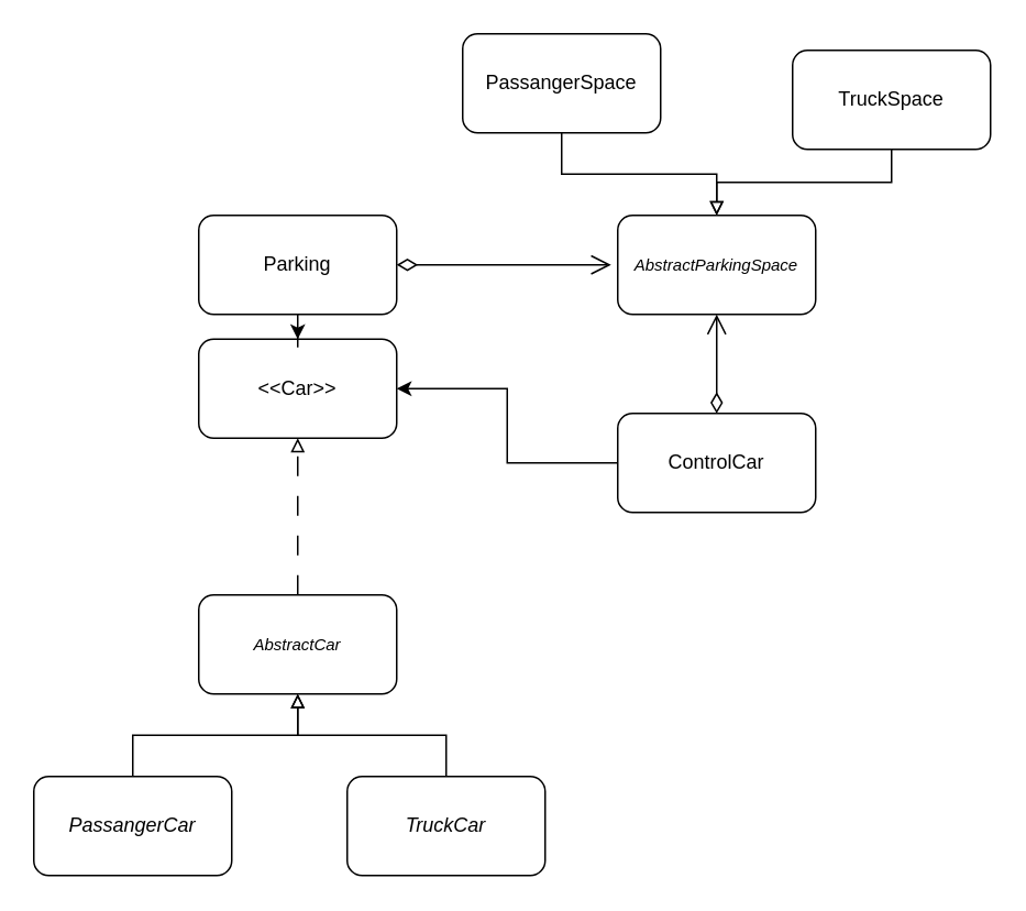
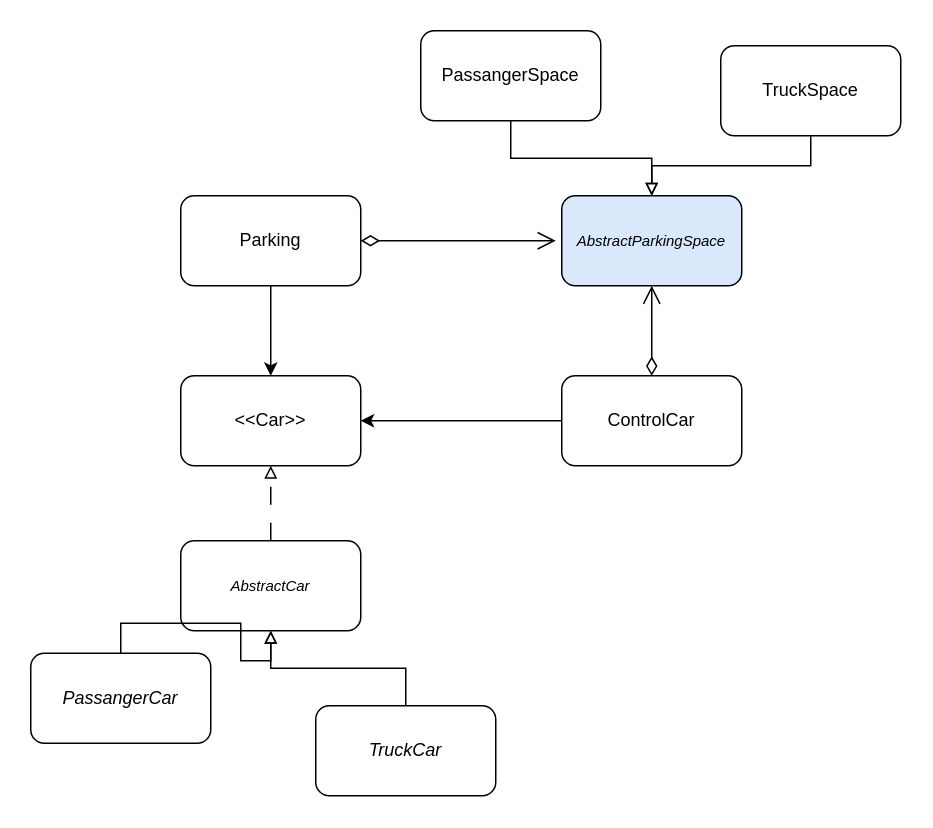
  <mxCell id="0" />
  <mxCell id="1" parent="0" />
- <mxCell id="2" value="&amp;lt;&amp;lt;Car&amp;gt;&amp;gt;" style="rounded=1;whiteSpace=wrap;html=1;" vertex="1" parent="1"><mxGeometry x="120" y="205" width="120" height="60" as="geometry" /></mxCell>
+ <mxCell id="2" value="&amp;lt;&amp;lt;Car&amp;gt;&amp;gt;" style="rounded=1;whiteSpace=wrap;html=1;" vertex="1" parent="1"><mxGeometry x="120" y="250" width="120" height="60" as="geometry" /></mxCell>
  <mxCell id="3" value="" style="edgeStyle=orthogonalEdgeStyle;rounded=0;orthogonalLoop=1;jettySize=auto;html=1;endArrow=block;endFill=0;dashed=1;dashPattern=12 12;" edge="1" parent="1" source="4" target="2"><mxGeometry relative="1" as="geometry" /></mxCell>
  <mxCell id="4" value="&lt;i&gt;&lt;font style=&quot;font-size: 10px;&quot;&gt;AbstractCar&lt;/font&gt;&lt;br&gt;&lt;/i&gt;" style="rounded=1;whiteSpace=wrap;html=1;" vertex="1" parent="1"><mxGeometry x="120" y="360" width="120" height="60" as="geometry" /></mxCell>
  <mxCell id="5" style="edgeStyle=orthogonalEdgeStyle;rounded=0;orthogonalLoop=1;jettySize=auto;html=1;exitX=0.5;exitY=0;exitDx=0;exitDy=0;endArrow=block;endFill=0;" edge="1" parent="1" source="6" target="4"><mxGeometry relative="1" as="geometry" /></mxCell>
- <mxCell id="6" value="&lt;i&gt;PassangerCar&lt;br&gt;&lt;/i&gt;" style="rounded=1;whiteSpace=wrap;html=1;" vertex="1" parent="1"><mxGeometry x="20" y="470" width="120" height="60" as="geometry" /></mxCell>
+ <mxCell id="6" value="&lt;i&gt;PassangerCar&lt;br&gt;&lt;/i&gt;" style="rounded=1;whiteSpace=wrap;html=1;" vertex="1" parent="1"><mxGeometry x="20" y="435" width="120" height="60" as="geometry" /></mxCell>
  <mxCell id="7" style="edgeStyle=orthogonalEdgeStyle;rounded=0;orthogonalLoop=1;jettySize=auto;html=1;exitX=0.5;exitY=0;exitDx=0;exitDy=0;entryX=0.5;entryY=1;entryDx=0;entryDy=0;endArrow=block;endFill=0;" edge="1" parent="1" source="8" target="4"><mxGeometry relative="1" as="geometry" /></mxCell>
  <mxCell id="8" value="&lt;i&gt;TruckCar&lt;br&gt;&lt;/i&gt;" style="rounded=1;whiteSpace=wrap;html=1;" vertex="1" parent="1"><mxGeometry x="210" y="470" width="120" height="60" as="geometry" /></mxCell>
  <mxCell id="9" style="edgeStyle=orthogonalEdgeStyle;rounded=0;orthogonalLoop=1;jettySize=auto;html=1;exitX=0;exitY=0.5;exitDx=0;exitDy=0;entryX=1;entryY=0.5;entryDx=0;entryDy=0;" edge="1" parent="1" source="11" target="2"><mxGeometry relative="1" as="geometry" /></mxCell>
  <mxCell id="10" value="" style="edgeStyle=orthogonalEdgeStyle;rounded=0;orthogonalLoop=1;jettySize=auto;html=1;endArrow=open;endFill=0;endSize=10;startArrow=diamondThin;startFill=0;startSize=10;" edge="1" parent="1" source="11" target="15"><mxGeometry relative="1" as="geometry" /></mxCell>
  <mxCell id="11" value="ControlCar" style="rounded=1;whiteSpace=wrap;html=1;" vertex="1" parent="1"><mxGeometry x="374" y="250" width="120" height="60" as="geometry" /></mxCell>
  <mxCell id="12" value="" style="edgeStyle=orthogonalEdgeStyle;rounded=0;orthogonalLoop=1;jettySize=auto;html=1;" edge="1" parent="1" source="14" target="2"><mxGeometry relative="1" as="geometry" /></mxCell>
  <mxCell id="13" style="edgeStyle=orthogonalEdgeStyle;rounded=0;orthogonalLoop=1;jettySize=auto;html=1;exitX=1;exitY=0.5;exitDx=0;exitDy=0;endArrow=open;endFill=0;startArrow=diamondThin;startFill=0;endSize=10;startSize=10;" edge="1" parent="1" source="14"><mxGeometry relative="1" as="geometry"><mxPoint x="370" y="160" as="targetPoint" /></mxGeometry></mxCell>
  <mxCell id="14" value="Parking" style="rounded=1;whiteSpace=wrap;html=1;" vertex="1" parent="1"><mxGeometry x="120" y="130" width="120" height="60" as="geometry" /></mxCell>
- <mxCell id="15" value="&lt;i&gt;&lt;font style=&quot;font-size: 10px;&quot;&gt;AbstractParkingSpace&lt;/font&gt;&lt;/i&gt;" style="rounded=1;whiteSpace=wrap;html=1;" vertex="1" parent="1"><mxGeometry x="374" y="130" width="120" height="60" as="geometry" /></mxCell>
+ <mxCell id="15" value="&lt;i&gt;&lt;font style=&quot;font-size: 10px;&quot;&gt;AbstractParkingSpace&lt;/font&gt;&lt;/i&gt;" style="rounded=1;whiteSpace=wrap;html=1;fillColor=#dae8fc;" vertex="1" parent="1"><mxGeometry x="374" y="130" width="120" height="60" as="geometry" /></mxCell>
  <mxCell id="16" style="edgeStyle=orthogonalEdgeStyle;rounded=0;orthogonalLoop=1;jettySize=auto;html=1;exitX=0.5;exitY=1;exitDx=0;exitDy=0;entryX=0.5;entryY=0;entryDx=0;entryDy=0;endArrow=block;endFill=0;" edge="1" parent="1" source="17" target="15"><mxGeometry relative="1" as="geometry" /></mxCell>
  <mxCell id="17" value="PassangerSpace" style="rounded=1;whiteSpace=wrap;html=1;" vertex="1" parent="1"><mxGeometry x="280" y="20" width="120" height="60" as="geometry" /></mxCell>
  <mxCell id="18" style="edgeStyle=orthogonalEdgeStyle;rounded=0;orthogonalLoop=1;jettySize=auto;html=1;exitX=0.5;exitY=1;exitDx=0;exitDy=0;entryX=0.5;entryY=0;entryDx=0;entryDy=0;endArrow=block;endFill=0;" edge="1" parent="1" source="19" target="15"><mxGeometry relative="1" as="geometry" /></mxCell>
  <mxCell id="19" value="TruckSpace" style="rounded=1;whiteSpace=wrap;html=1;" vertex="1" parent="1"><mxGeometry x="480" width="120" height="60" as="geometry" y="30" /></mxCell>
